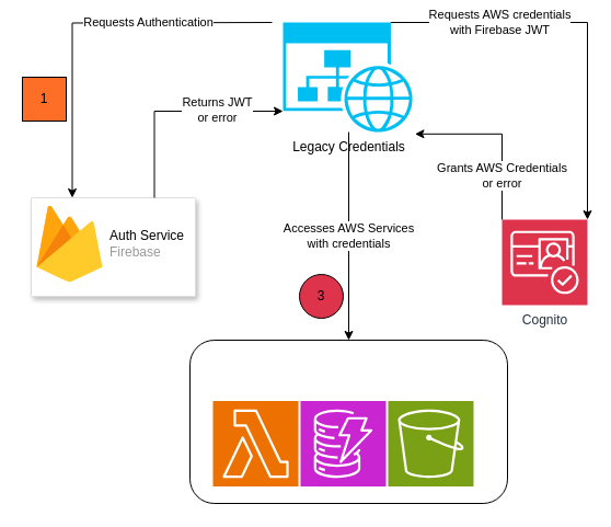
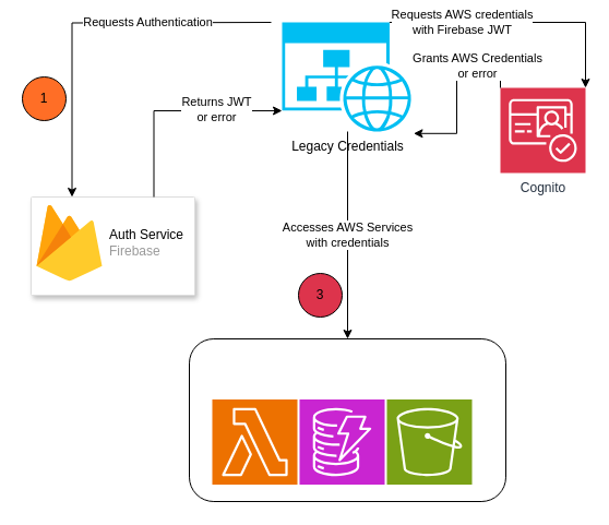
  <mxCell id="0" />
  <mxCell id="1" parent="0" />
  <mxCell id="2" value="Requests Authentication" style="edgeStyle=orthogonalEdgeStyle;rounded=0;orthogonalLoop=1;jettySize=auto;html=1;entryX=0.25;entryY=0;entryDx=0;entryDy=0;" edge="1" parent="1" target="5"><mxGeometry x="-0.337" relative="1" as="geometry"><mxPoint x="248" y="20" as="sourcePoint" /><mxPoint as="offset" /></mxGeometry></mxCell>
  <mxCell id="3" value="Accesses AWS Services&lt;div&gt;with credentials&lt;/div&gt;" style="edgeStyle=orthogonalEdgeStyle;rounded=0;orthogonalLoop=1;jettySize=auto;html=1;entryX=0.5;entryY=0;entryDx=0;entryDy=0;" edge="1" parent="1" source="4" target="10"><mxGeometry relative="1" as="geometry" /></mxCell>
  <mxCell id="4" value="Legacy Credentials" style="verticalLabelPosition=bottom;html=1;verticalAlign=top;align=center;strokeColor=none;fillColor=#00BEF2;shape=mxgraph.azure.website_generic;pointerEvents=1;" vertex="1" parent="1"><mxGeometry x="258" y="20" width="120" height="100" as="geometry" /></mxCell>
  <mxCell id="5" value="" style="strokeColor=#dddddd;shadow=1;strokeWidth=1;rounded=1;absoluteArcSize=1;arcSize=2;" vertex="1" parent="1"><mxGeometry x="28" y="180" width="150" height="90" as="geometry" /></mxCell>
  <mxCell id="6" value="&lt;font color=&quot;#000000&quot;&gt;Auth Service&lt;/font&gt;&lt;br&gt;Firebase" style="sketch=0;dashed=0;connectable=0;html=1;fillColor=#5184F3;strokeColor=none;shape=mxgraph.gcp2.firebase;part=1;labelPosition=right;verticalLabelPosition=middle;align=left;verticalAlign=middle;spacingLeft=5;fontColor=#999999;fontSize=12;" vertex="1" parent="5"><mxGeometry width="60" height="70" relative="1" as="geometry"><mxPoint x="5" y="7" as="offset" /></mxGeometry></mxCell>
  <mxCell id="7" value="Returns JWT&lt;div&gt;or error&lt;/div&gt;" style="edgeStyle=orthogonalEdgeStyle;rounded=0;orthogonalLoop=1;jettySize=auto;html=1;exitX=0.75;exitY=0;exitDx=0;exitDy=0;entryX=0;entryY=0.81;entryDx=0;entryDy=0;entryPerimeter=0;" edge="1" parent="1" source="5" target="4"><mxGeometry x="0.384" y="1" relative="1" as="geometry"><mxPoint as="offset" /></mxGeometry></mxCell>
- <mxCell id="8" value="Cognito" style="sketch=0;points=[[0,0,0],[0.25,0,0],[0.5,0,0],[0.75,0,0],[1,0,0],[0,1,0],[0.25,1,0],[0.5,1,0],[0.75,1,0],[1,1,0],[0,0.25,0],[0,0.5,0],[0,0.75,0],[1,0.25,0],[1,0.5,0],[1,0.75,0]];outlineConnect=0;fontColor=#232F3E;fillColor=#DD344C;strokeColor=#ffffff;dashed=0;verticalLabelPosition=bottom;verticalAlign=top;align=center;html=1;fontSize=12;fontStyle=0;aspect=fixed;shape=mxgraph.aws4.resourceIcon;resIcon=mxgraph.aws4.cognito;" vertex="1" parent="1"><mxGeometry x="458" y="200" width="78" height="78" as="geometry" /></mxCell>
+ <mxCell id="8" value="Cognito" style="sketch=0;points=[[0,0,0],[0.25,0,0],[0.5,0,0],[0.75,0,0],[1,0,0],[0,1,0],[0.25,1,0],[0.5,1,0],[0.75,1,0],[1,1,0],[0,0.25,0],[0,0.5,0],[0,0.75,0],[1,0.25,0],[1,0.5,0],[1,0.75,0]];outlineConnect=0;fontColor=#232F3E;fillColor=#DD344C;strokeColor=#ffffff;dashed=0;verticalLabelPosition=bottom;verticalAlign=top;align=center;html=1;fontSize=12;fontStyle=0;aspect=fixed;shape=mxgraph.aws4.resourceIcon;resIcon=mxgraph.aws4.cognito;" vertex="1" parent="1"><mxGeometry x="458" y="80" width="78" height="78" as="geometry" /></mxCell>
  <mxCell id="9" value="" style="group" vertex="1" connectable="0" parent="1"><mxGeometry x="173" y="310" width="290" height="149" as="geometry" /></mxCell>
  <mxCell id="10" value="" style="rounded=1;whiteSpace=wrap;html=1;" vertex="1" parent="9"><mxGeometry width="290" height="149" as="geometry" /></mxCell>
  <mxCell id="11" value="" style="group" vertex="1" connectable="0" parent="9"><mxGeometry x="21" y="15.5" width="238" height="118" as="geometry" /></mxCell>
  <mxCell id="12" value="" style="sketch=0;points=[[0,0,0],[0.25,0,0],[0.5,0,0],[0.75,0,0],[1,0,0],[0,1,0],[0.25,1,0],[0.5,1,0],[0.75,1,0],[1,1,0],[0,0.25,0],[0,0.5,0],[0,0.75,0],[1,0.25,0],[1,0.5,0],[1,0.75,0]];outlineConnect=0;fontColor=#232F3E;fillColor=#ED7100;strokeColor=#ffffff;dashed=0;verticalLabelPosition=bottom;verticalAlign=top;align=center;html=1;fontSize=12;fontStyle=0;aspect=fixed;shape=mxgraph.aws4.resourceIcon;resIcon=mxgraph.aws4.lambda;" vertex="1" parent="11"><mxGeometry y="40" width="78" height="78" as="geometry" /></mxCell>
  <mxCell id="13" value="" style="sketch=0;points=[[0,0,0],[0.25,0,0],[0.5,0,0],[0.75,0,0],[1,0,0],[0,1,0],[0.25,1,0],[0.5,1,0],[0.75,1,0],[1,1,0],[0,0.25,0],[0,0.5,0],[0,0.75,0],[1,0.25,0],[1,0.5,0],[1,0.75,0]];outlineConnect=0;fontColor=#232F3E;fillColor=#7AA116;strokeColor=#ffffff;dashed=0;verticalLabelPosition=bottom;verticalAlign=top;align=center;html=1;fontSize=12;fontStyle=0;aspect=fixed;shape=mxgraph.aws4.resourceIcon;resIcon=mxgraph.aws4.s3;" vertex="1" parent="11"><mxGeometry x="160" y="40" width="78" height="78" as="geometry" /></mxCell>
  <mxCell id="14" value="" style="sketch=0;points=[[0,0,0],[0.25,0,0],[0.5,0,0],[0.75,0,0],[1,0,0],[0,1,0],[0.25,1,0],[0.5,1,0],[0.75,1,0],[1,1,0],[0,0.25,0],[0,0.5,0],[0,0.75,0],[1,0.25,0],[1,0.5,0],[1,0.75,0]];outlineConnect=0;fontColor=#232F3E;fillColor=#C925D1;strokeColor=#ffffff;dashed=0;verticalLabelPosition=bottom;verticalAlign=top;align=center;html=1;fontSize=12;fontStyle=0;aspect=fixed;shape=mxgraph.aws4.resourceIcon;resIcon=mxgraph.aws4.dynamodb;" vertex="1" parent="11"><mxGeometry x="80" y="40" width="78" height="78" as="geometry" /></mxCell>
  <mxCell id="15" value="&lt;span style=&quot;color: rgb(0, 0, 0); font-family: Helvetica; font-size: 11px; font-style: normal; font-variant-ligatures: normal; font-variant-caps: normal; font-weight: 400; letter-spacing: normal; orphans: 2; text-align: center; text-indent: 0px; text-transform: none; widows: 2; word-spacing: 0px; -webkit-text-stroke-width: 0px; white-space: nowrap; background-color: rgb(255, 255, 255); text-decoration-thickness: initial; text-decoration-style: initial; text-decoration-color: initial; display: inline !important; float: none;&quot;&gt;Requests AWS credentials&lt;/span&gt;&lt;div style=&quot;color: rgb(0, 0, 0); font-family: Helvetica; font-size: 11px; font-style: normal; font-variant-ligatures: normal; font-variant-caps: normal; font-weight: 400; letter-spacing: normal; orphans: 2; text-align: center; text-indent: 0px; text-transform: none; widows: 2; word-spacing: 0px; -webkit-text-stroke-width: 0px; white-space: nowrap; text-decoration-thickness: initial; text-decoration-style: initial; text-decoration-color: initial;&quot;&gt;with Firebase JWT&lt;/div&gt;" style="edgeStyle=orthogonalEdgeStyle;rounded=0;orthogonalLoop=1;jettySize=auto;html=1;exitX=0.82;exitY=0;exitDx=0;exitDy=0;exitPerimeter=0;entryX=1;entryY=0;entryDx=0;entryDy=0;entryPerimeter=0;" edge="1" parent="1" source="4" target="8"><mxGeometry x="-0.442" relative="1" as="geometry"><Array as="points"><mxPoint x="536" y="20" /></Array><mxPoint as="offset" /></mxGeometry></mxCell>
  <mxCell id="16" value="&lt;span style=&quot;color: rgb(0, 0, 0); font-family: Helvetica; font-size: 11px; font-style: normal; font-variant-ligatures: normal; font-variant-caps: normal; font-weight: 400; letter-spacing: normal; orphans: 2; text-align: center; text-indent: 0px; text-transform: none; widows: 2; word-spacing: 0px; -webkit-text-stroke-width: 0px; white-space: nowrap; background-color: rgb(255, 255, 255); text-decoration-thickness: initial; text-decoration-style: initial; text-decoration-color: initial; display: inline !important; float: none;&quot;&gt;Grants AWS Credentials&lt;/span&gt;&lt;div style=&quot;color: rgb(0, 0, 0); font-family: Helvetica; font-size: 11px; font-style: normal; font-variant-ligatures: normal; font-variant-caps: normal; font-weight: 400; letter-spacing: normal; orphans: 2; text-align: center; text-indent: 0px; text-transform: none; widows: 2; word-spacing: 0px; -webkit-text-stroke-width: 0px; white-space: nowrap; text-decoration-thickness: initial; text-decoration-style: initial; text-decoration-color: initial;&quot;&gt;or error&lt;/div&gt;" style="edgeStyle=orthogonalEdgeStyle;rounded=0;orthogonalLoop=1;jettySize=auto;html=1;exitX=0;exitY=0;exitDx=0;exitDy=0;exitPerimeter=0;entryX=1.004;entryY=1.018;entryDx=0;entryDy=0;entryPerimeter=0;" edge="1" parent="1" source="8" target="4"><mxGeometry x="-0.493" relative="1" as="geometry"><mxPoint as="offset" /></mxGeometry></mxCell>
- <mxCell id="17" value="1" style="whiteSpace=wrap;html=1;shadow=0;fillColor=#FF6E26;rounded=0;" vertex="1" parent="1"><mxGeometry x="20" y="70" width="40" height="40" as="geometry" /></mxCell>
+ <mxCell id="17" value="1" style="ellipse;whiteSpace=wrap;html=1;shadow=0;fillColor=#FF6E26;" vertex="1" parent="1"><mxGeometry x="20" y="70" width="40" height="40" as="geometry" /></mxCell>
  <mxCell id="18" value="3" style="ellipse;whiteSpace=wrap;html=1;shadow=0;fillColor=#dd344c;" vertex="1" parent="1"><mxGeometry x="273" y="250" width="40" height="40" as="geometry" /></mxCell>
